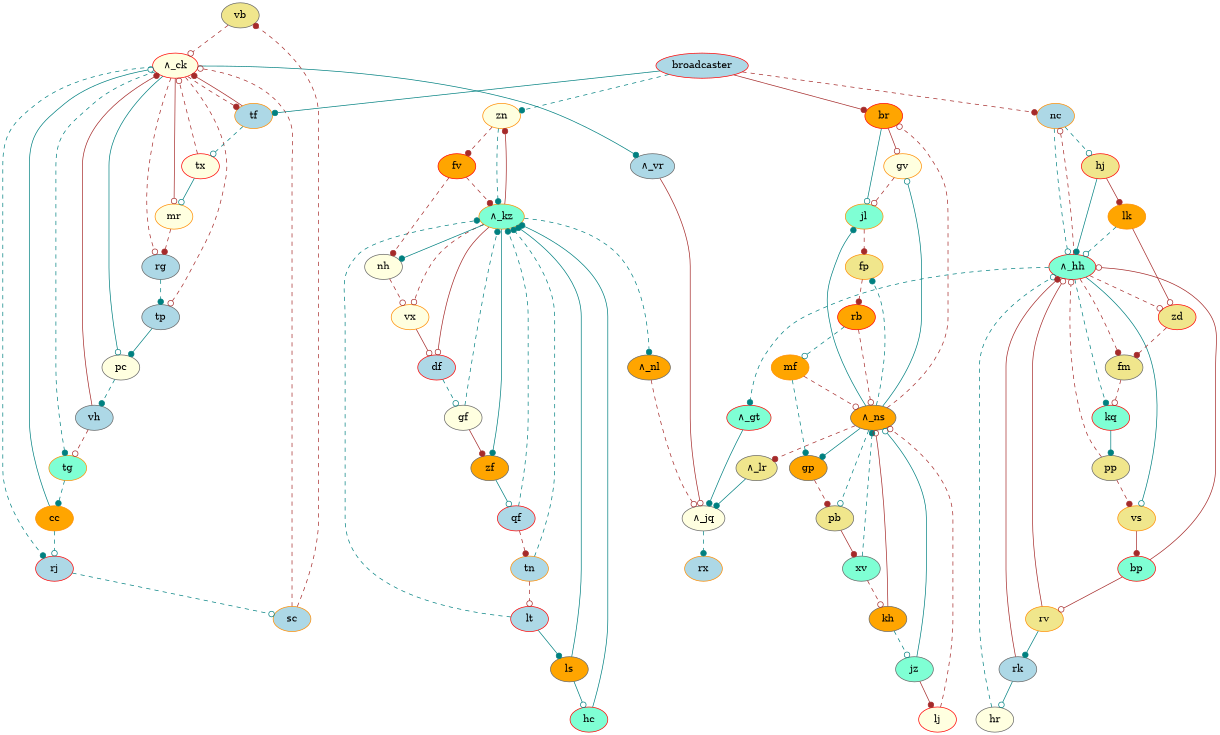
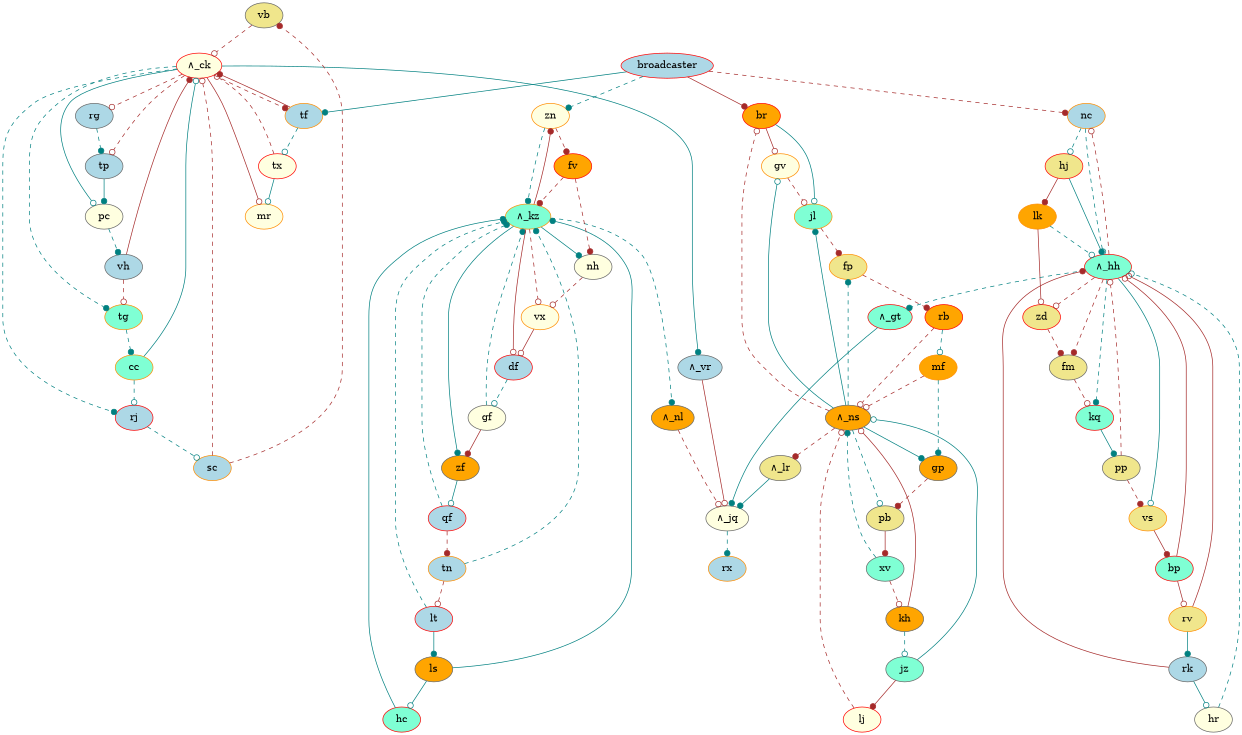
  digraph {
    node [color=gray40 fillcolor=lightblue style=filled]
    edge [arrowhead=dot color=brown style=dashed]
    vb [fillcolor=khaki]
    "∧_ck" [color=red fillcolor=lightyellow]
    rg
    tp
    tf [color=darkorange]
    mr [color=darkorange fillcolor=lightyellow]
    pc [fillcolor=lightyellow]
    tg [color=darkorange fillcolor=aquamarine]
    "∧_vr"
    rj [color=red]
    tx [color=red fillcolor=lightyellow]
    vh
-   cc [color=darkorange fillcolor=orange]
+   cc [color=darkorange fillcolor=aquamarine]
    "∧_jq" [fillcolor=lightyellow]
    pb [fillcolor=khaki]
    xv [fillcolor=aquamarine]
    "∧_ns" [fillcolor=orange]
    kh [fillcolor=orange]
    fp [color=darkorange fillcolor=khaki]
    br [color=red fillcolor=orange]
    "∧_lr" [fillcolor=khaki]
    gp [fillcolor=orange]
    gv [color=darkorange fillcolor=lightyellow]
    jl [color=darkorange fillcolor=aquamarine]
    jz [fillcolor=aquamarine]
    "∧_gt" [color=red fillcolor=aquamarine]
    rx [color=darkorange]
    hj [color=red fillcolor=khaki]
    lk [color=darkorange fillcolor=orange]
    "∧_hh" [color=red fillcolor=aquamarine]
    zd [color=red fillcolor=khaki]
    fm [fillcolor=khaki]
    vs [color=darkorange fillcolor=khaki]
    nc [color=darkorange]
    kq [color=red fillcolor=aquamarine]
    bp [color=red fillcolor=aquamarine]
    pp [fillcolor=khaki]
    hr [fillcolor=lightyellow]
    rv [color=darkorange fillcolor=khaki]
    vx [color=darkorange fillcolor=lightyellow]
    df [color=red]
    gf [fillcolor=lightyellow]
    "∧_kz" [color=darkorange fillcolor=aquamarine]
    zf [fillcolor=orange]
    nh [fillcolor=lightyellow]
    sc [color=darkorange]
    tn [color=darkorange]
    lt [color=red]
    zn [color=darkorange fillcolor=lightyellow]
    "∧_nl" [fillcolor=orange]
    ls [fillcolor=orange]
    fv [color=red fillcolor=orange]
    qf [color=red]
    hc [color=red fillcolor=aquamarine]
    rb [color=red fillcolor=orange]
    mf [color=darkorange fillcolor=orange]
    broadcaster [color=red]
    lj [color=red fillcolor=lightyellow]
    rk
    vb -> "∧_ck" [arrowhead=odot]
    "∧_ck" -> rg [arrowhead=odot]
    "∧_ck" -> tp [arrowhead=odot]
    "∧_ck" -> tf
    "∧_ck" -> mr [arrowhead=odot style=solid]
    "∧_ck" -> pc [arrowhead=odot color=teal style=solid]
    "∧_ck" -> tg [color=teal]
    "∧_ck" -> "∧_vr" [color=teal style=solid]
    "∧_ck" -> rj [color=teal]
    rg -> tp [color=teal]
    tp -> pc [color=teal style=solid]
    tf -> "∧_ck" [style=solid]
    tf -> tx [arrowhead=odot color=teal]
-   mr -> rg
    pc -> vh [color=teal]
    tg -> cc [color=teal]
    "∧_vr" -> "∧_jq" [arrowhead=odot style=solid]
    rj -> sc [arrowhead=odot color=teal]
    tx -> "∧_ck" [arrowhead=odot]
    tx -> mr [arrowhead=odot color=teal style=solid]
    vh -> "∧_ck" [style=solid]
    vh -> tg [arrowhead=odot]
    cc -> "∧_ck" [arrowhead=odot color=teal style=solid]
    cc -> rj [arrowhead=odot color=teal]
    "∧_jq" -> rx [color=teal]
    pb -> xv [style=solid]
    xv -> "∧_ns" [color=teal]
    xv -> kh [arrowhead=odot]
    "∧_ns" -> pb [arrowhead=odot color=teal]
    "∧_ns" -> fp [color=teal]
    "∧_ns" -> br [arrowhead=odot]
    "∧_ns" -> "∧_lr"
    "∧_ns" -> gp [color=teal style=solid]
    "∧_ns" -> gv [arrowhead=odot color=teal style=solid]
    "∧_ns" -> jl [color=teal style=solid]
    kh -> "∧_ns" [arrowhead=odot style=solid]
    kh -> jz [arrowhead=odot color=teal]
    fp -> rb
    br -> gv [arrowhead=odot style=solid]
    br -> jl [arrowhead=odot color=teal style=solid]
    "∧_lr" -> "∧_jq" [color=teal style=solid]
    gp -> pb
    gv -> jl [arrowhead=odot]
    jl -> fp
    jz -> "∧_ns" [arrowhead=odot color=teal style=solid]
    jz -> lj [style=solid]
    "∧_gt" -> "∧_jq" [color=teal style=solid]
    hj -> lk [style=solid]
    hj -> "∧_hh" [color=teal style=solid]
    lk -> "∧_hh" [arrowhead=odot color=teal]
    lk -> zd [arrowhead=odot style=solid]
    "∧_hh" -> "∧_gt" [color=teal]
    "∧_hh" -> zd [arrowhead=odot]
    "∧_hh" -> fm
    "∧_hh" -> vs [arrowhead=odot color=teal style=solid]
    "∧_hh" -> nc [arrowhead=odot]
    "∧_hh" -> kq [color=teal]
    zd -> fm
    fm -> kq [arrowhead=odot]
    vs -> bp [style=solid]
    nc -> hj [arrowhead=odot color=teal]
    nc -> "∧_hh" [arrowhead=odot color=teal]
    kq -> pp [color=teal style=solid]
    bp -> "∧_hh" [arrowhead=odot style=solid]
    bp -> rv [arrowhead=odot style=solid]
    pp -> "∧_hh" [arrowhead=odot]
    pp -> vs
    hr -> "∧_hh" [arrowhead=odot color=teal]
    rv -> "∧_hh" [arrowhead=odot style=solid]
    rv -> rk [color=teal style=solid]
    vx -> df [arrowhead=odot style=solid]
    df -> gf [arrowhead=odot color=teal]
    gf -> "∧_kz" [color=teal]
    gf -> zf [style=solid]
    "∧_kz" -> vx [arrowhead=odot]
    "∧_kz" -> df [arrowhead=odot style=solid]
    "∧_kz" -> zf [color=teal style=solid]
    "∧_kz" -> nh [color=teal style=solid]
    "∧_kz" -> zn [style=solid]
    "∧_kz" -> "∧_nl" [color=teal]
    zf -> qf [arrowhead=odot color=teal style=solid]
    nh -> vx [arrowhead=odot]
    sc -> vb
    sc -> "∧_ck" [arrowhead=odot]
    tn -> "∧_kz" [color=teal]
    tn -> lt [arrowhead=odot]
    lt -> "∧_kz" [color=teal]
    lt -> ls [color=teal style=solid]
    zn -> "∧_kz" [color=teal]
    zn -> fv
    "∧_nl" -> "∧_jq" [arrowhead=odot]
    ls -> "∧_kz" [color=teal style=solid]
    ls -> hc [arrowhead=odot color=teal style=solid]
    fv -> "∧_kz"
    fv -> nh
    qf -> "∧_kz" [color=teal]
    qf -> tn
    hc -> "∧_kz" [color=teal style=solid]
    rb -> "∧_ns" [arrowhead=odot]
    rb -> mf [arrowhead=odot color=teal]
    mf -> "∧_ns" [arrowhead=odot]
    mf -> gp [color=teal]
    broadcaster -> tf [color=teal style=solid]
    broadcaster -> br [style=solid]
    broadcaster -> nc
    broadcaster -> zn [color=teal]
    lj -> "∧_ns" [arrowhead=odot]
    rk -> "∧_hh" [style=solid]
    rk -> hr [arrowhead=odot color=teal style=solid]
  }
